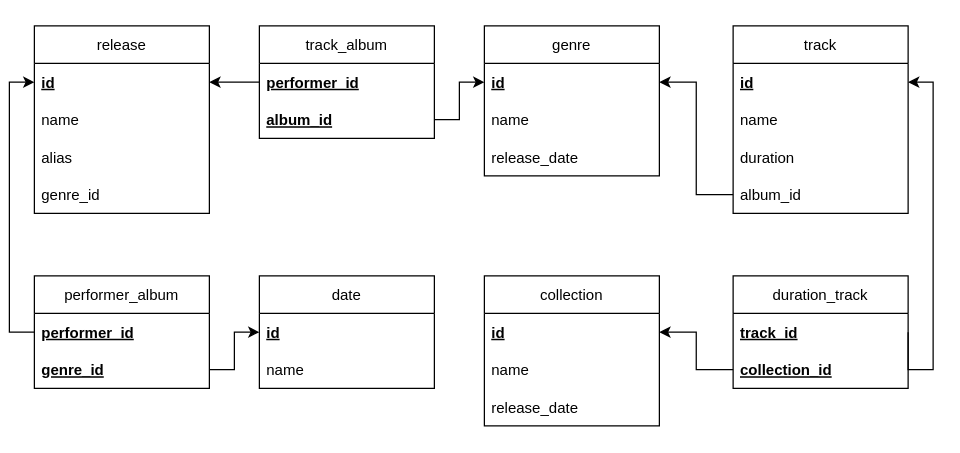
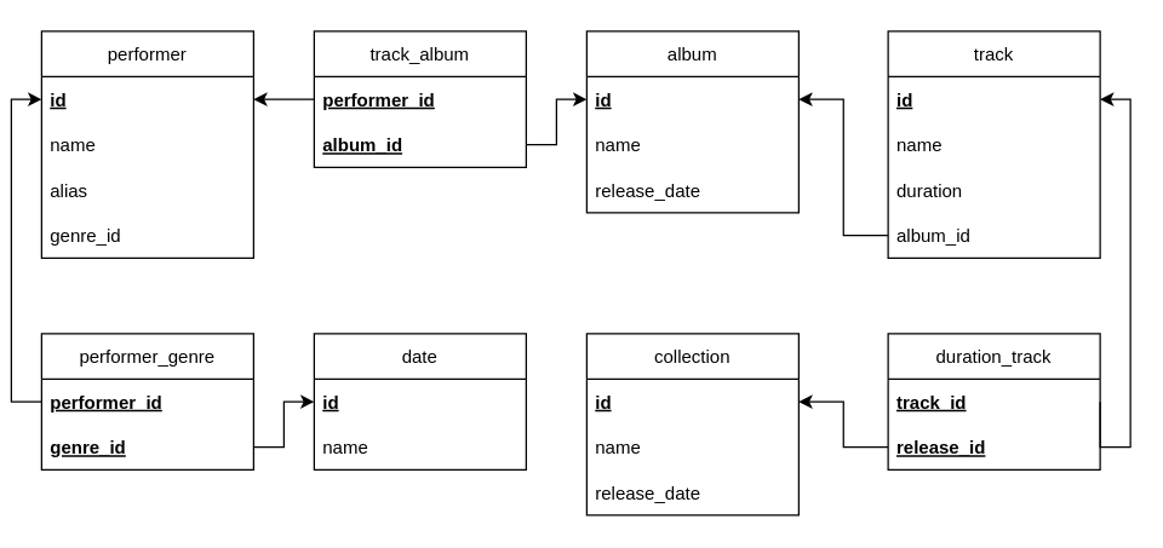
  <mxCell id="0" />
  <mxCell id="1" parent="0" />
- <mxCell id="2" value="release" style="swimlane;fontStyle=0;childLayout=stackLayout;horizontal=1;startSize=30;horizontalStack=0;resizeParent=1;resizeParentMax=0;resizeLast=0;collapsible=1;marginBottom=0;" parent="1" vertex="1"><mxGeometry x="20" y="20" width="140" height="150" as="geometry"><mxRectangle x="40" y="80" width="80" height="30" as="alternateBounds" /></mxGeometry></mxCell>
+ <mxCell id="2" value="performer" style="swimlane;fontStyle=0;childLayout=stackLayout;horizontal=1;startSize=30;horizontalStack=0;resizeParent=1;resizeParentMax=0;resizeLast=0;collapsible=1;marginBottom=0;" parent="1" vertex="1"><mxGeometry x="20" y="20" width="140" height="150" as="geometry"><mxRectangle x="40" y="80" width="80" height="30" as="alternateBounds" /></mxGeometry></mxCell>
  <mxCell id="3" value="id" style="text;strokeColor=none;fillColor=none;align=left;verticalAlign=middle;spacingLeft=4;spacingRight=4;overflow=hidden;points=[[0,0.5],[1,0.5]];portConstraint=eastwest;rotatable=0;fontStyle=5" parent="2" vertex="1"><mxGeometry y="30" width="140" height="30" as="geometry" /></mxCell>
  <mxCell id="4" value="name" style="text;strokeColor=none;fillColor=none;align=left;verticalAlign=middle;spacingLeft=4;spacingRight=4;overflow=hidden;points=[[0,0.5],[1,0.5]];portConstraint=eastwest;rotatable=0;" parent="2" vertex="1"><mxGeometry y="60" width="140" height="30" as="geometry" /></mxCell>
  <mxCell id="5" value="alias" style="text;strokeColor=none;fillColor=none;align=left;verticalAlign=middle;spacingLeft=4;spacingRight=4;overflow=hidden;points=[[0,0.5],[1,0.5]];portConstraint=eastwest;rotatable=0;" parent="2" vertex="1"><mxGeometry y="90" width="140" height="30" as="geometry" /></mxCell>
  <mxCell id="6" value="genre_id" style="text;strokeColor=none;fillColor=none;align=left;verticalAlign=middle;spacingLeft=4;spacingRight=4;overflow=hidden;points=[[0,0.5],[1,0.5]];portConstraint=eastwest;rotatable=0;" parent="2" vertex="1"><mxGeometry y="120" width="140" height="30" as="geometry" /></mxCell>
- <mxCell id="7" value="genre" style="swimlane;fontStyle=0;childLayout=stackLayout;horizontal=1;startSize=30;horizontalStack=0;resizeParent=1;resizeParentMax=0;resizeLast=0;collapsible=1;marginBottom=0;" parent="1" vertex="1"><mxGeometry x="380" y="20" width="140" height="120" as="geometry" /></mxCell>
+ <mxCell id="7" value="album" style="swimlane;fontStyle=0;childLayout=stackLayout;horizontal=1;startSize=30;horizontalStack=0;resizeParent=1;resizeParentMax=0;resizeLast=0;collapsible=1;marginBottom=0;" parent="1" vertex="1"><mxGeometry x="380" y="20" width="140" height="120" as="geometry" /></mxCell>
  <mxCell id="8" value="id" style="text;strokeColor=none;fillColor=none;align=left;verticalAlign=middle;spacingLeft=4;spacingRight=4;overflow=hidden;points=[[0,0.5],[1,0.5]];portConstraint=eastwest;rotatable=0;fontStyle=5" parent="7" vertex="1"><mxGeometry y="30" width="140" height="30" as="geometry" /></mxCell>
  <mxCell id="9" value="name" style="text;strokeColor=none;fillColor=none;align=left;verticalAlign=middle;spacingLeft=4;spacingRight=4;overflow=hidden;points=[[0,0.5],[1,0.5]];portConstraint=eastwest;rotatable=0;" parent="7" vertex="1"><mxGeometry y="60" width="140" height="30" as="geometry" /></mxCell>
  <mxCell id="10" value="release_date" style="text;strokeColor=none;fillColor=none;align=left;verticalAlign=middle;spacingLeft=4;spacingRight=4;overflow=hidden;points=[[0,0.5],[1,0.5]];portConstraint=eastwest;rotatable=0;" parent="7" vertex="1"><mxGeometry y="90" width="140" height="30" as="geometry" /></mxCell>
  <mxCell id="11" value="date" style="swimlane;fontStyle=0;childLayout=stackLayout;horizontal=1;startSize=30;horizontalStack=0;resizeParent=1;resizeParentMax=0;resizeLast=0;collapsible=1;marginBottom=0;" parent="1" vertex="1"><mxGeometry x="200" y="220" width="140" height="90" as="geometry" /></mxCell>
  <mxCell id="12" value="id" style="text;strokeColor=none;fillColor=none;align=left;verticalAlign=middle;spacingLeft=4;spacingRight=4;overflow=hidden;points=[[0,0.5],[1,0.5]];portConstraint=eastwest;rotatable=0;fontStyle=5" parent="11" vertex="1"><mxGeometry y="30" width="140" height="30" as="geometry" /></mxCell>
  <mxCell id="13" value="name" style="text;strokeColor=none;fillColor=none;align=left;verticalAlign=middle;spacingLeft=4;spacingRight=4;overflow=hidden;points=[[0,0.5],[1,0.5]];portConstraint=eastwest;rotatable=0;" parent="11" vertex="1"><mxGeometry y="60" width="140" height="30" as="geometry" /></mxCell>
  <mxCell id="14" value="track" style="swimlane;fontStyle=0;childLayout=stackLayout;horizontal=1;startSize=30;horizontalStack=0;resizeParent=1;resizeParentMax=0;resizeLast=0;collapsible=1;marginBottom=0;" parent="1" vertex="1"><mxGeometry x="579" y="20" width="140" height="150" as="geometry" /></mxCell>
  <mxCell id="15" value="id" style="text;strokeColor=none;fillColor=none;align=left;verticalAlign=middle;spacingLeft=4;spacingRight=4;overflow=hidden;points=[[0,0.5],[1,0.5]];portConstraint=eastwest;rotatable=0;fontStyle=5" parent="14" vertex="1"><mxGeometry y="30" width="140" height="30" as="geometry" /></mxCell>
  <mxCell id="16" value="name" style="text;strokeColor=none;fillColor=none;align=left;verticalAlign=middle;spacingLeft=4;spacingRight=4;overflow=hidden;points=[[0,0.5],[1,0.5]];portConstraint=eastwest;rotatable=0;" parent="14" vertex="1"><mxGeometry y="60" width="140" height="30" as="geometry" /></mxCell>
  <mxCell id="17" value="duration" style="text;strokeColor=none;fillColor=none;align=left;verticalAlign=middle;spacingLeft=4;spacingRight=4;overflow=hidden;points=[[0,0.5],[1,0.5]];portConstraint=eastwest;rotatable=0;" parent="14" vertex="1"><mxGeometry y="90" width="140" height="30" as="geometry" /></mxCell>
  <mxCell id="18" value="album_id" style="text;strokeColor=none;fillColor=none;align=left;verticalAlign=middle;spacingLeft=4;spacingRight=4;overflow=hidden;points=[[0,0.5],[1,0.5]];portConstraint=eastwest;rotatable=0;" parent="14" vertex="1"><mxGeometry y="120" width="140" height="30" as="geometry" /></mxCell>
  <mxCell id="19" style="edgeStyle=orthogonalEdgeStyle;rounded=0;orthogonalLoop=1;jettySize=auto;html=1;entryX=1;entryY=0.5;entryDx=0;entryDy=0;" parent="1" source="18" target="8" edge="1"><mxGeometry relative="1" as="geometry" /></mxCell>
  <mxCell id="20" value="collection" style="swimlane;fontStyle=0;childLayout=stackLayout;horizontal=1;startSize=30;horizontalStack=0;resizeParent=1;resizeParentMax=0;resizeLast=0;collapsible=1;marginBottom=0;" parent="1" vertex="1"><mxGeometry x="380" y="220" width="140" height="120" as="geometry"><mxRectangle x="40" y="80" width="80" height="30" as="alternateBounds" /></mxGeometry></mxCell>
  <mxCell id="21" value="id" style="text;strokeColor=none;fillColor=none;align=left;verticalAlign=middle;spacingLeft=4;spacingRight=4;overflow=hidden;points=[[0,0.5],[1,0.5]];portConstraint=eastwest;rotatable=0;fontStyle=5" parent="20" vertex="1"><mxGeometry y="30" width="140" height="30" as="geometry" /></mxCell>
  <mxCell id="22" value="name" style="text;strokeColor=none;fillColor=none;align=left;verticalAlign=middle;spacingLeft=4;spacingRight=4;overflow=hidden;points=[[0,0.5],[1,0.5]];portConstraint=eastwest;rotatable=0;" parent="20" vertex="1"><mxGeometry y="60" width="140" height="30" as="geometry" /></mxCell>
  <mxCell id="23" value="release_date" style="text;strokeColor=none;fillColor=none;align=left;verticalAlign=middle;spacingLeft=4;spacingRight=4;overflow=hidden;points=[[0,0.5],[1,0.5]];portConstraint=eastwest;rotatable=0;" parent="20" vertex="1"><mxGeometry y="90" width="140" height="30" as="geometry" /></mxCell>
  <mxCell id="24" value="track_album" style="swimlane;fontStyle=0;childLayout=stackLayout;horizontal=1;startSize=30;horizontalStack=0;resizeParent=1;resizeParentMax=0;resizeLast=0;collapsible=1;marginBottom=0;" parent="1" vertex="1"><mxGeometry x="200" y="20" width="140" height="90" as="geometry"><mxRectangle x="40" y="80" width="80" height="30" as="alternateBounds" /></mxGeometry></mxCell>
  <mxCell id="25" value="performer_id" style="text;strokeColor=none;fillColor=none;align=left;verticalAlign=middle;spacingLeft=4;spacingRight=4;overflow=hidden;points=[[0,0.5],[1,0.5]];portConstraint=eastwest;rotatable=0;fontStyle=5" parent="24" vertex="1"><mxGeometry y="30" width="140" height="30" as="geometry" /></mxCell>
  <mxCell id="26" value="album_id" style="text;strokeColor=none;fillColor=none;align=left;verticalAlign=middle;spacingLeft=4;spacingRight=4;overflow=hidden;points=[[0,0.5],[1,0.5]];portConstraint=eastwest;rotatable=0;fontStyle=5" parent="24" vertex="1"><mxGeometry y="60" width="140" height="30" as="geometry" /></mxCell>
  <mxCell id="27" style="edgeStyle=orthogonalEdgeStyle;rounded=0;orthogonalLoop=1;jettySize=auto;html=1;" parent="1" source="25" target="3" edge="1"><mxGeometry relative="1" as="geometry" /></mxCell>
  <mxCell id="28" style="edgeStyle=orthogonalEdgeStyle;rounded=0;orthogonalLoop=1;jettySize=auto;html=1;" parent="1" source="26" target="8" edge="1"><mxGeometry relative="1" as="geometry" /></mxCell>
- <mxCell id="29" value="performer_album" style="swimlane;fontStyle=0;childLayout=stackLayout;horizontal=1;startSize=30;horizontalStack=0;resizeParent=1;resizeParentMax=0;resizeLast=0;collapsible=1;marginBottom=0;" parent="1" vertex="1"><mxGeometry x="20" y="220" width="140" height="90" as="geometry"><mxRectangle x="40" y="80" width="80" height="30" as="alternateBounds" /></mxGeometry></mxCell>
+ <mxCell id="29" value="performer_genre" style="swimlane;fontStyle=0;childLayout=stackLayout;horizontal=1;startSize=30;horizontalStack=0;resizeParent=1;resizeParentMax=0;resizeLast=0;collapsible=1;marginBottom=0;" parent="1" vertex="1"><mxGeometry x="20" y="220" width="140" height="90" as="geometry"><mxRectangle x="40" y="80" width="80" height="30" as="alternateBounds" /></mxGeometry></mxCell>
  <mxCell id="30" value="performer_id" style="text;strokeColor=none;fillColor=none;align=left;verticalAlign=middle;spacingLeft=4;spacingRight=4;overflow=hidden;points=[[0,0.5],[1,0.5]];portConstraint=eastwest;rotatable=0;fontStyle=5" parent="29" vertex="1"><mxGeometry y="30" width="140" height="30" as="geometry" /></mxCell>
  <mxCell id="31" value="genre_id" style="text;strokeColor=none;fillColor=none;align=left;verticalAlign=middle;spacingLeft=4;spacingRight=4;overflow=hidden;points=[[0,0.5],[1,0.5]];portConstraint=eastwest;rotatable=0;fontStyle=5" parent="29" vertex="1"><mxGeometry y="60" width="140" height="30" as="geometry" /></mxCell>
  <mxCell id="32" style="edgeStyle=orthogonalEdgeStyle;rounded=0;orthogonalLoop=1;jettySize=auto;html=1;" parent="1" source="31" target="12" edge="1"><mxGeometry relative="1" as="geometry" /></mxCell>
  <mxCell id="33" style="edgeStyle=orthogonalEdgeStyle;rounded=0;orthogonalLoop=1;jettySize=auto;html=1;entryX=0;entryY=0.5;entryDx=0;entryDy=0;exitX=0;exitY=0.5;exitDx=0;exitDy=0;" parent="1" source="30" target="3" edge="1"><mxGeometry relative="1" as="geometry" /></mxCell>
  <mxCell id="34" value="duration_track" style="swimlane;fontStyle=0;childLayout=stackLayout;horizontal=1;startSize=30;horizontalStack=0;resizeParent=1;resizeParentMax=0;resizeLast=0;collapsible=1;marginBottom=0;" parent="1" vertex="1"><mxGeometry x="579" y="220" width="140" height="90" as="geometry"><mxRectangle x="40" y="80" width="80" height="30" as="alternateBounds" /></mxGeometry></mxCell>
  <mxCell id="35" value="track_id" style="text;strokeColor=none;fillColor=none;align=left;verticalAlign=middle;spacingLeft=4;spacingRight=4;overflow=hidden;points=[[0,0.5],[1,0.5]];portConstraint=eastwest;rotatable=0;fontStyle=5" parent="34" vertex="1"><mxGeometry y="30" width="140" height="30" as="geometry" /></mxCell>
- <mxCell id="36" value="collection_id" style="text;strokeColor=none;fillColor=none;align=left;verticalAlign=middle;spacingLeft=4;spacingRight=4;overflow=hidden;points=[[0,0.5],[1,0.5]];portConstraint=eastwest;rotatable=0;fontStyle=5" parent="34" vertex="1"><mxGeometry y="60" width="140" height="30" as="geometry" /></mxCell>
+ <mxCell id="36" value="release_id" style="text;strokeColor=none;fillColor=none;align=left;verticalAlign=middle;spacingLeft=4;spacingRight=4;overflow=hidden;points=[[0,0.5],[1,0.5]];portConstraint=eastwest;rotatable=0;fontStyle=5" parent="34" vertex="1"><mxGeometry y="60" width="140" height="30" as="geometry" /></mxCell>
  <mxCell id="37" style="edgeStyle=orthogonalEdgeStyle;rounded=0;orthogonalLoop=1;jettySize=auto;html=1;entryX=1;entryY=0.5;entryDx=0;entryDy=0;" parent="1" source="36" target="21" edge="1"><mxGeometry relative="1" as="geometry" /></mxCell>
  <mxCell id="38" style="edgeStyle=orthogonalEdgeStyle;rounded=0;orthogonalLoop=1;jettySize=auto;html=1;entryX=1;entryY=0.5;entryDx=0;entryDy=0;exitX=1;exitY=0.5;exitDx=0;exitDy=0;" parent="1" source="35" target="15" edge="1"><mxGeometry relative="1" as="geometry"><Array as="points"><mxPoint x="739" y="295" /><mxPoint x="739" y="65" /></Array><mxPoint x="779" y="370" as="sourcePoint" /></mxGeometry></mxCell>
